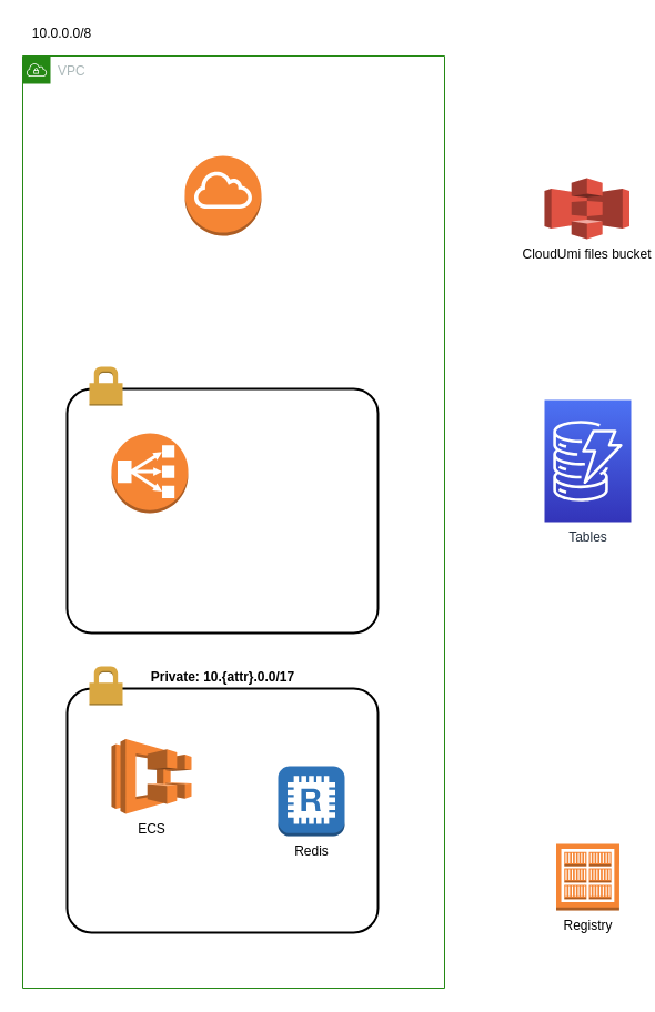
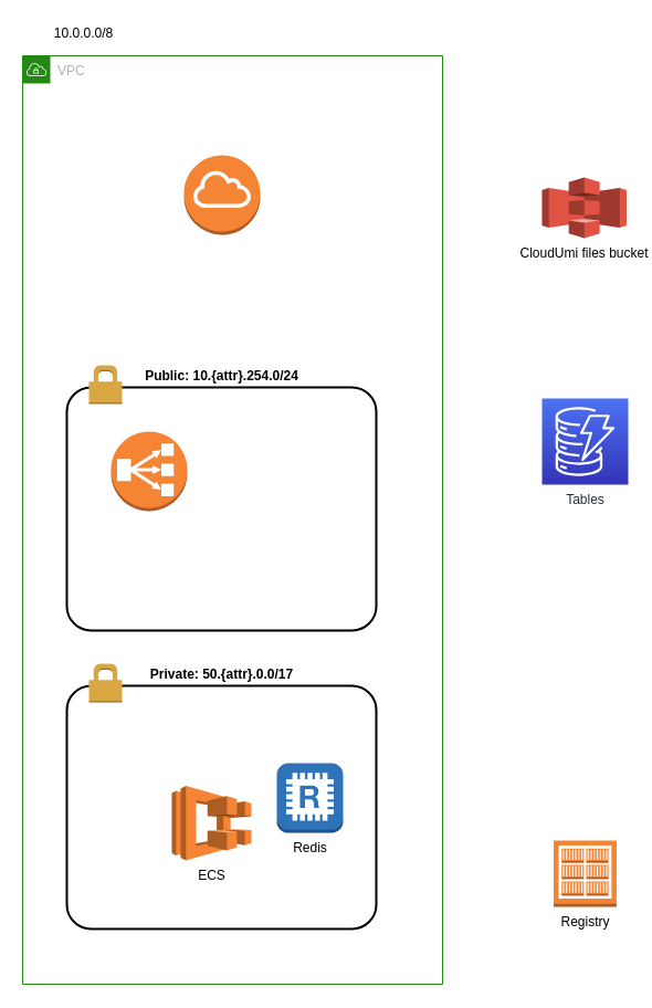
  <mxCell id="0" />
  <mxCell id="1" parent="0" />
  <mxCell id="2" value="VPC" style="points=[[0,0],[0.25,0],[0.5,0],[0.75,0],[1,0],[1,0.25],[1,0.5],[1,0.75],[1,1],[0.75,1],[0.5,1],[0.25,1],[0,1],[0,0.75],[0,0.5],[0,0.25]];outlineConnect=0;gradientColor=none;html=1;whiteSpace=wrap;fontSize=12;fontStyle=0;container=1;pointerEvents=0;collapsible=0;recursiveResize=0;shape=mxgraph.aws4.group;grIcon=mxgraph.aws4.group_vpc;strokeColor=#248814;fillColor=none;verticalAlign=top;align=left;spacingLeft=30;fontColor=#AAB7B8;dashed=0;" vertex="1" parent="1"><mxGeometry x="20" y="50" width="380" height="840" as="geometry" /></mxCell>
  <mxCell id="3" value="" style="group" vertex="1" connectable="0" parent="2"><mxGeometry x="40" y="280" width="280" height="240" as="geometry" /></mxCell>
  <mxCell id="4" value="" style="rounded=1;arcSize=10;dashed=0;fillColor=none;gradientColor=none;strokeWidth=2;align=center;verticalAlign=middle;" vertex="1" parent="3"><mxGeometry y="20" width="280" height="220" as="geometry" /></mxCell>
  <mxCell id="5" value="" style="dashed=0;html=1;shape=mxgraph.aws3.permissions;fillColor=#D9A741;gradientColor=none;dashed=0;" vertex="1" parent="3"><mxGeometry x="20" width="30" height="35" as="geometry" /></mxCell>
+ <mxCell id="6" value="Public: 10.{attr}.254.0/24" style="text;html=1;resizable=0;autosize=1;align=center;verticalAlign=middle;points=[];fillColor=none;strokeColor=none;rounded=0;fontStyle=1" vertex="1" parent="3"><mxGeometry x="65" width="150" height="20" as="geometry" /></mxCell>
  <mxCell id="7" value="" style="outlineConnect=0;dashed=0;verticalLabelPosition=bottom;verticalAlign=top;align=center;html=1;shape=mxgraph.aws3.classic_load_balancer;fillColor=#F58534;gradientColor=none;" vertex="1" parent="3"><mxGeometry x="40" y="60" width="69" height="72" as="geometry" /></mxCell>
  <mxCell id="8" value="" style="group" vertex="1" connectable="0" parent="2"><mxGeometry x="40" y="550" width="280" height="240" as="geometry" /></mxCell>
  <mxCell id="9" value="" style="rounded=1;arcSize=10;dashed=0;fillColor=none;gradientColor=none;strokeWidth=2;align=center;verticalAlign=middle;" vertex="1" parent="8"><mxGeometry y="20" width="280" height="220" as="geometry" /></mxCell>
  <mxCell id="10" value="" style="dashed=0;html=1;shape=mxgraph.aws3.permissions;fillColor=#D9A741;gradientColor=none;dashed=0;" vertex="1" parent="8"><mxGeometry x="20" width="30" height="35" as="geometry" /></mxCell>
- <mxCell id="11" value="Private: 10.{attr}.0.0/17" style="text;html=1;resizable=0;autosize=1;align=center;verticalAlign=middle;points=[];fillColor=none;strokeColor=none;rounded=0;fontStyle=1" vertex="1" parent="8"><mxGeometry x="70" width="140" height="20" as="geometry" /></mxCell>
+ <mxCell id="11" value="Private: 50.{attr}.0.0/17" style="text;html=1;resizable=0;autosize=1;align=center;verticalAlign=middle;points=[];fillColor=none;strokeColor=none;rounded=0;fontStyle=1" vertex="1" parent="8"><mxGeometry x="70" width="140" height="20" as="geometry" /></mxCell>
  <mxCell id="12" value="Redis" style="outlineConnect=0;dashed=0;verticalLabelPosition=bottom;verticalAlign=top;align=center;html=1;shape=mxgraph.aws3.redis;fillColor=#2E73B8;gradientColor=none;" vertex="1" parent="8"><mxGeometry x="190" y="90" width="60" height="63" as="geometry" /></mxCell>
- <mxCell id="13" value="ECS" style="outlineConnect=0;dashed=0;verticalLabelPosition=bottom;verticalAlign=top;align=center;html=1;shape=mxgraph.aws3.ecs;fillColor=#F58534;gradientColor=none;" vertex="1" parent="8"><mxGeometry x="40" y="65.5" width="72" height="67.5" as="geometry" /></mxCell>
+ <mxCell id="13" value="ECS" style="outlineConnect=0;dashed=0;verticalLabelPosition=bottom;verticalAlign=top;align=center;html=1;shape=mxgraph.aws3.ecs;fillColor=#F58534;gradientColor=none;" vertex="1" parent="8"><mxGeometry x="95" y="110.5" width="72" height="67.5" as="geometry" /></mxCell>
  <mxCell id="14" value="" style="outlineConnect=0;dashed=0;verticalLabelPosition=bottom;verticalAlign=top;align=center;html=1;shape=mxgraph.aws3.internet_gateway;fillColor=#F58534;gradientColor=none;" vertex="1" parent="2"><mxGeometry x="146" y="90" width="69" height="72" as="geometry" /></mxCell>
- <mxCell id="15" value="Tables" style="sketch=0;points=[[0,0,0],[0.25,0,0],[0.5,0,0],[0.75,0,0],[1,0,0],[0,1,0],[0.25,1,0],[0.5,1,0],[0.75,1,0],[1,1,0],[0,0.25,0],[0,0.5,0],[0,0.75,0],[1,0.25,0],[1,0.5,0],[1,0.75,0]];outlineConnect=0;fontColor=#232F3E;gradientColor=#4D72F3;gradientDirection=north;fillColor=#3334B9;strokeColor=#ffffff;dashed=0;verticalLabelPosition=bottom;verticalAlign=top;align=center;html=1;fontSize=12;fontStyle=0;aspect=fixed;shape=mxgraph.aws4.resourceIcon;resIcon=mxgraph.aws4.dynamodb;" vertex="1" parent="1"><mxGeometry x="490" y="360" width="78" height="110" as="geometry" /></mxCell>
+ <mxCell id="15" value="Tables" style="sketch=0;points=[[0,0,0],[0.25,0,0],[0.5,0,0],[0.75,0,0],[1,0,0],[0,1,0],[0.25,1,0],[0.5,1,0],[0.75,1,0],[1,1,0],[0,0.25,0],[0,0.5,0],[0,0.75,0],[1,0.25,0],[1,0.5,0],[1,0.75,0]];outlineConnect=0;fontColor=#232F3E;gradientColor=#4D72F3;gradientDirection=north;fillColor=#3334B9;strokeColor=#ffffff;dashed=0;verticalLabelPosition=bottom;verticalAlign=top;align=center;html=1;fontSize=12;fontStyle=0;aspect=fixed;shape=mxgraph.aws4.resourceIcon;resIcon=mxgraph.aws4.dynamodb;" vertex="1" parent="1"><mxGeometry x="490" y="360" width="78" height="78" as="geometry" /></mxCell>
  <mxCell id="16" value="Registry" style="outlineConnect=0;dashed=0;verticalLabelPosition=bottom;verticalAlign=top;align=center;html=1;shape=mxgraph.aws3.ecr_registry;fillColor=#F58534;gradientColor=none;" vertex="1" parent="1"><mxGeometry x="500.5" y="760" width="57" height="60" as="geometry" /></mxCell>
  <mxCell id="17" value="CloudUmi files bucket" style="outlineConnect=0;dashed=0;verticalLabelPosition=bottom;verticalAlign=top;align=center;html=1;shape=mxgraph.aws3.s3;fillColor=#E05243;gradientColor=none;" vertex="1" parent="1"><mxGeometry x="490" y="160" width="76.5" height="55" as="geometry" /></mxCell>
- <mxCell id="18" value="10.0.0.0/8" style="text;html=1;resizable=0;autosize=1;align=center;verticalAlign=middle;points=[];fillColor=none;strokeColor=none;rounded=0;" vertex="1" parent="1"><mxGeometry x="20" y="20" width="70" height="20" as="geometry" /></mxCell>
+ <mxCell id="18" value="10.0.0.0/8" style="text;html=1;resizable=0;autosize=1;align=center;verticalAlign=middle;points=[];fillColor=none;strokeColor=none;rounded=0;" vertex="1" parent="1"><mxGeometry x="40" y="20" width="70" height="20" as="geometry" /></mxCell>
